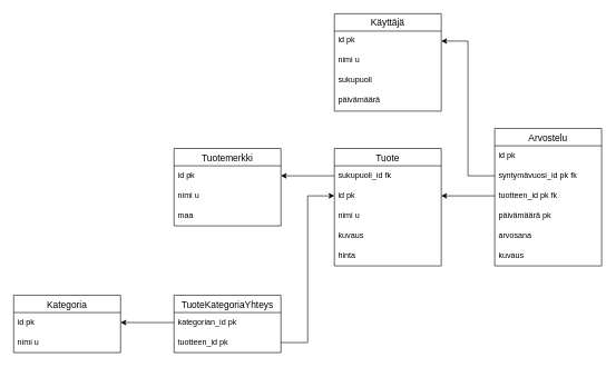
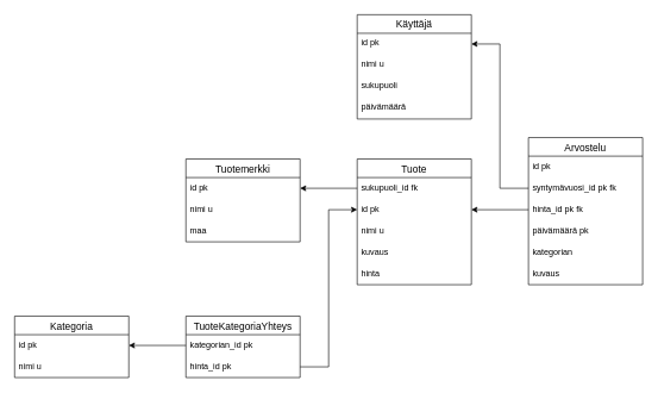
  <mxCell id="0" />
  <mxCell id="1" parent="0" />
  <mxCell id="2" value="Käyttäjä" style="swimlane;fontStyle=0;childLayout=stackLayout;horizontal=1;startSize=26;horizontalStack=0;resizeParent=1;resizeParentMax=0;resizeLast=0;collapsible=1;marginBottom=0;align=center;fontSize=14;" parent="1" vertex="1"><mxGeometry x="500" y="20" width="160" height="146" as="geometry" /></mxCell>
  <mxCell id="3" value="id pk" style="text;strokeColor=none;fillColor=none;spacingLeft=4;spacingRight=4;overflow=hidden;rotatable=0;points=[[0,0.5],[1,0.5]];portConstraint=eastwest;fontSize=12;" parent="2" vertex="1"><mxGeometry y="26" width="160" height="30" as="geometry" /></mxCell>
  <mxCell id="4" value="nimi u" style="text;strokeColor=none;fillColor=none;spacingLeft=4;spacingRight=4;overflow=hidden;rotatable=0;points=[[0,0.5],[1,0.5]];portConstraint=eastwest;fontSize=12;" parent="2" vertex="1"><mxGeometry y="56" width="160" height="30" as="geometry" /></mxCell>
  <mxCell id="5" value="sukupuoli" style="text;strokeColor=none;fillColor=none;spacingLeft=4;spacingRight=4;overflow=hidden;rotatable=0;points=[[0,0.5],[1,0.5]];portConstraint=eastwest;fontSize=12;" parent="2" vertex="1"><mxGeometry y="86" width="160" height="30" as="geometry" /></mxCell>
  <mxCell id="6" value="päivämäärä" style="text;strokeColor=none;fillColor=none;spacingLeft=4;spacingRight=4;overflow=hidden;rotatable=0;points=[[0,0.5],[1,0.5]];portConstraint=eastwest;fontSize=12;" parent="2" vertex="1"><mxGeometry y="116" width="160" height="30" as="geometry" /></mxCell>
  <mxCell id="7" value="Tuote" style="swimlane;fontStyle=0;childLayout=stackLayout;horizontal=1;startSize=26;horizontalStack=0;resizeParent=1;resizeParentMax=0;resizeLast=0;collapsible=1;marginBottom=0;align=center;fontSize=14;" parent="1" vertex="1"><mxGeometry x="500" y="222" width="160" height="176" as="geometry" /></mxCell>
  <mxCell id="8" value="sukupuoli_id fk" style="text;strokeColor=none;fillColor=none;spacingLeft=4;spacingRight=4;overflow=hidden;rotatable=0;points=[[0,0.5],[1,0.5]];portConstraint=eastwest;fontSize=12;" vertex="1" parent="7"><mxGeometry y="26" width="160" height="30" as="geometry" /></mxCell>
  <mxCell id="9" value="id pk" style="text;strokeColor=none;fillColor=none;spacingLeft=4;spacingRight=4;overflow=hidden;rotatable=0;points=[[0,0.5],[1,0.5]];portConstraint=eastwest;fontSize=12;" parent="7" vertex="1"><mxGeometry y="56" width="160" height="30" as="geometry" /></mxCell>
  <mxCell id="10" value="nimi u" style="text;strokeColor=none;fillColor=none;spacingLeft=4;spacingRight=4;overflow=hidden;rotatable=0;points=[[0,0.5],[1,0.5]];portConstraint=eastwest;fontSize=12;" parent="7" vertex="1"><mxGeometry y="86" width="160" height="30" as="geometry" /></mxCell>
  <mxCell id="11" value="kuvaus" style="text;strokeColor=none;fillColor=none;spacingLeft=4;spacingRight=4;overflow=hidden;rotatable=0;points=[[0,0.5],[1,0.5]];portConstraint=eastwest;fontSize=12;" parent="7" vertex="1"><mxGeometry y="116" width="160" height="30" as="geometry" /></mxCell>
  <mxCell id="12" value="hinta" style="text;strokeColor=none;fillColor=none;spacingLeft=4;spacingRight=4;overflow=hidden;rotatable=0;points=[[0,0.5],[1,0.5]];portConstraint=eastwest;fontSize=12;" parent="7" vertex="1"><mxGeometry y="146" width="160" height="30" as="geometry" /></mxCell>
  <mxCell id="13" value="Tuotemerkki" style="swimlane;fontStyle=0;childLayout=stackLayout;horizontal=1;startSize=26;horizontalStack=0;resizeParent=1;resizeParentMax=0;resizeLast=0;collapsible=1;marginBottom=0;align=center;fontSize=14;" parent="1" vertex="1"><mxGeometry x="260" y="222" width="160" height="116" as="geometry" /></mxCell>
  <mxCell id="14" value="id pk" style="text;strokeColor=none;fillColor=none;spacingLeft=4;spacingRight=4;overflow=hidden;rotatable=0;points=[[0,0.5],[1,0.5]];portConstraint=eastwest;fontSize=12;" parent="13" vertex="1"><mxGeometry y="26" width="160" height="30" as="geometry" /></mxCell>
  <mxCell id="15" value="nimi u" style="text;strokeColor=none;fillColor=none;spacingLeft=4;spacingRight=4;overflow=hidden;rotatable=0;points=[[0,0.5],[1,0.5]];portConstraint=eastwest;fontSize=12;" parent="13" vertex="1"><mxGeometry y="56" width="160" height="30" as="geometry" /></mxCell>
  <mxCell id="16" value="maa" style="text;strokeColor=none;fillColor=none;spacingLeft=4;spacingRight=4;overflow=hidden;rotatable=0;points=[[0,0.5],[1,0.5]];portConstraint=eastwest;fontSize=12;" parent="13" vertex="1"><mxGeometry y="86" width="160" height="30" as="geometry" /></mxCell>
  <mxCell id="17" value="Kategoria" style="swimlane;fontStyle=0;childLayout=stackLayout;horizontal=1;startSize=26;horizontalStack=0;resizeParent=1;resizeParentMax=0;resizeLast=0;collapsible=1;marginBottom=0;align=center;fontSize=14;" parent="1" vertex="1"><mxGeometry x="20" y="442" width="160" height="86" as="geometry" /></mxCell>
  <mxCell id="18" value="id pk" style="text;strokeColor=none;fillColor=none;spacingLeft=4;spacingRight=4;overflow=hidden;rotatable=0;points=[[0,0.5],[1,0.5]];portConstraint=eastwest;fontSize=12;" parent="17" vertex="1"><mxGeometry y="26" width="160" height="30" as="geometry" /></mxCell>
  <mxCell id="19" value="nimi u" style="text;strokeColor=none;fillColor=none;spacingLeft=4;spacingRight=4;overflow=hidden;rotatable=0;points=[[0,0.5],[1,0.5]];portConstraint=eastwest;fontSize=12;" parent="17" vertex="1"><mxGeometry y="56" width="160" height="30" as="geometry" /></mxCell>
  <mxCell id="20" value="Arvostelu" style="swimlane;fontStyle=0;childLayout=stackLayout;horizontal=1;startSize=26;horizontalStack=0;resizeParent=1;resizeParentMax=0;resizeLast=0;collapsible=1;marginBottom=0;align=center;fontSize=14;" parent="1" vertex="1"><mxGeometry x="740" y="192" width="160" height="206" as="geometry" /></mxCell>
  <mxCell id="21" value="id pk" style="text;strokeColor=none;fillColor=none;spacingLeft=4;spacingRight=4;overflow=hidden;rotatable=0;points=[[0,0.5],[1,0.5]];portConstraint=eastwest;fontSize=12;" parent="20" vertex="1"><mxGeometry y="26" width="160" height="30" as="geometry" /></mxCell>
  <mxCell id="22" value="syntymävuosi_id pk fk" style="text;strokeColor=none;fillColor=none;spacingLeft=4;spacingRight=4;overflow=hidden;rotatable=0;points=[[0,0.5],[1,0.5]];portConstraint=eastwest;fontSize=12;" parent="20" vertex="1"><mxGeometry y="56" width="160" height="30" as="geometry" /></mxCell>
- <mxCell id="23" value="tuotteen_id pk fk" style="text;strokeColor=none;fillColor=none;spacingLeft=4;spacingRight=4;overflow=hidden;rotatable=0;points=[[0,0.5],[1,0.5]];portConstraint=eastwest;fontSize=12;" parent="20" vertex="1"><mxGeometry y="86" width="160" height="30" as="geometry" /></mxCell>
+ <mxCell id="23" value="hinta_id pk fk" style="text;strokeColor=none;fillColor=none;spacingLeft=4;spacingRight=4;overflow=hidden;rotatable=0;points=[[0,0.5],[1,0.5]];portConstraint=eastwest;fontSize=12;" parent="20" vertex="1"><mxGeometry y="86" width="160" height="30" as="geometry" /></mxCell>
  <mxCell id="24" value="päivämäärä pk" style="text;strokeColor=none;fillColor=none;spacingLeft=4;spacingRight=4;overflow=hidden;rotatable=0;points=[[0,0.5],[1,0.5]];portConstraint=eastwest;fontSize=12;" parent="20" vertex="1"><mxGeometry y="116" width="160" height="30" as="geometry" /></mxCell>
- <mxCell id="25" value="arvosana" style="text;strokeColor=none;fillColor=none;spacingLeft=4;spacingRight=4;overflow=hidden;rotatable=0;points=[[0,0.5],[1,0.5]];portConstraint=eastwest;fontSize=12;" parent="20" vertex="1"><mxGeometry y="146" width="160" height="30" as="geometry" /></mxCell>
+ <mxCell id="25" value="kategorian" style="text;strokeColor=none;fillColor=none;spacingLeft=4;spacingRight=4;overflow=hidden;rotatable=0;points=[[0,0.5],[1,0.5]];portConstraint=eastwest;fontSize=12;" parent="20" vertex="1"><mxGeometry y="146" width="160" height="30" as="geometry" /></mxCell>
  <mxCell id="26" value="kuvaus" style="text;strokeColor=none;fillColor=none;spacingLeft=4;spacingRight=4;overflow=hidden;rotatable=0;points=[[0,0.5],[1,0.5]];portConstraint=eastwest;fontSize=12;" parent="20" vertex="1"><mxGeometry y="176" width="160" height="30" as="geometry" /></mxCell>
  <mxCell id="27" style="edgeStyle=orthogonalEdgeStyle;rounded=0;orthogonalLoop=1;jettySize=auto;html=1;exitX=0;exitY=0.5;exitDx=0;exitDy=0;entryX=1;entryY=0.5;entryDx=0;entryDy=0;" edge="1" parent="1" source="8" target="14"><mxGeometry relative="1" as="geometry" /></mxCell>
  <mxCell id="28" value="TuoteKategoriaYhteys" style="swimlane;fontStyle=0;childLayout=stackLayout;horizontal=1;startSize=26;horizontalStack=0;resizeParent=1;resizeParentMax=0;resizeLast=0;collapsible=1;marginBottom=0;align=center;fontSize=14;" vertex="1" parent="1"><mxGeometry x="260" y="442" width="160" height="86" as="geometry" /></mxCell>
  <mxCell id="29" value="kategorian_id pk" style="text;strokeColor=none;fillColor=none;spacingLeft=4;spacingRight=4;overflow=hidden;rotatable=0;points=[[0,0.5],[1,0.5]];portConstraint=eastwest;fontSize=12;" vertex="1" parent="28"><mxGeometry y="26" width="160" height="30" as="geometry" /></mxCell>
- <mxCell id="30" value="tuotteen_id pk" style="text;strokeColor=none;fillColor=none;spacingLeft=4;spacingRight=4;overflow=hidden;rotatable=0;points=[[0,0.5],[1,0.5]];portConstraint=eastwest;fontSize=12;" vertex="1" parent="28"><mxGeometry y="56" width="160" height="30" as="geometry" /></mxCell>
+ <mxCell id="30" value="hinta_id pk" style="text;strokeColor=none;fillColor=none;spacingLeft=4;spacingRight=4;overflow=hidden;rotatable=0;points=[[0,0.5],[1,0.5]];portConstraint=eastwest;fontSize=12;" vertex="1" parent="28"><mxGeometry y="56" width="160" height="30" as="geometry" /></mxCell>
  <mxCell id="31" style="edgeStyle=orthogonalEdgeStyle;rounded=0;orthogonalLoop=1;jettySize=auto;html=1;exitX=1;exitY=0.5;exitDx=0;exitDy=0;entryX=0;entryY=0.5;entryDx=0;entryDy=0;" edge="1" parent="1" source="30" target="9"><mxGeometry relative="1" as="geometry" /></mxCell>
  <mxCell id="32" style="edgeStyle=orthogonalEdgeStyle;rounded=0;orthogonalLoop=1;jettySize=auto;html=1;exitX=0;exitY=0.5;exitDx=0;exitDy=0;entryX=1;entryY=0.5;entryDx=0;entryDy=0;" edge="1" parent="1" source="23" target="9"><mxGeometry relative="1" as="geometry" /></mxCell>
  <mxCell id="33" style="edgeStyle=orthogonalEdgeStyle;rounded=0;orthogonalLoop=1;jettySize=auto;html=1;exitX=0;exitY=0.5;exitDx=0;exitDy=0;entryX=1;entryY=0.5;entryDx=0;entryDy=0;" edge="1" parent="1" source="22" target="3"><mxGeometry relative="1" as="geometry" /></mxCell>
  <mxCell id="34" style="edgeStyle=orthogonalEdgeStyle;rounded=0;orthogonalLoop=1;jettySize=auto;html=1;exitX=0;exitY=0.5;exitDx=0;exitDy=0;entryX=1;entryY=0.5;entryDx=0;entryDy=0;" edge="1" parent="1" source="29" target="18"><mxGeometry relative="1" as="geometry" /></mxCell>
